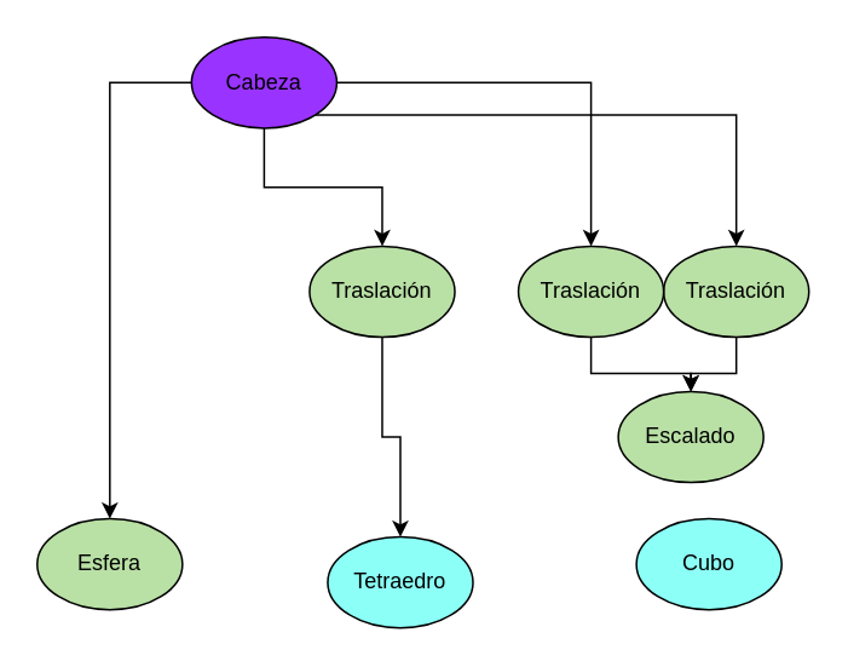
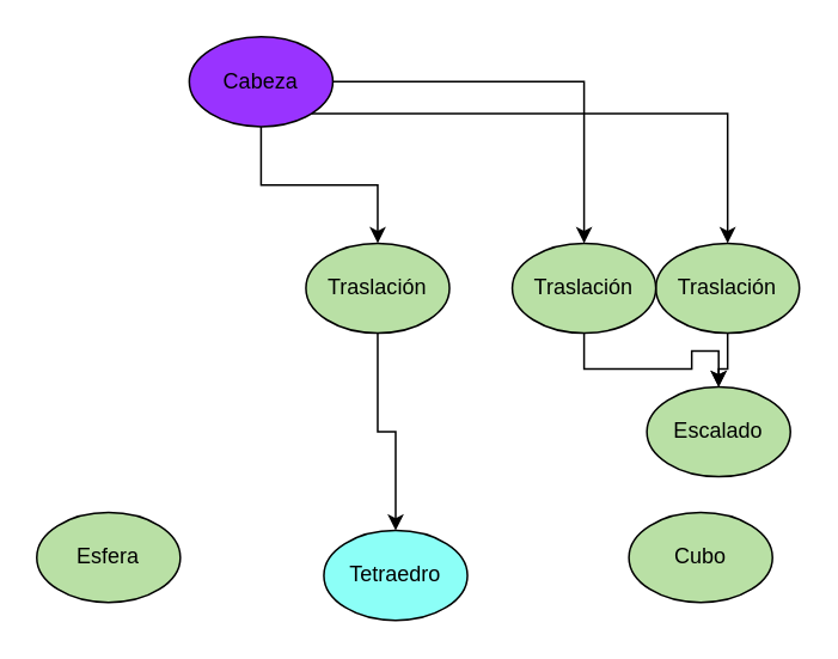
  <mxCell id="0" />
  <mxCell id="1" parent="0" />
  <mxCell id="2" style="edgeStyle=orthogonalEdgeStyle;rounded=0;orthogonalLoop=1;jettySize=auto;html=1;exitX=0.5;exitY=1;exitDx=0;exitDy=0;" edge="1" parent="1" source="6" target="15"><mxGeometry relative="1" as="geometry" /></mxCell>
  <mxCell id="3" style="edgeStyle=orthogonalEdgeStyle;rounded=0;orthogonalLoop=1;jettySize=auto;html=1;exitX=1;exitY=0.5;exitDx=0;exitDy=0;entryX=0.5;entryY=0;entryDx=0;entryDy=0;" edge="1" parent="1" source="6" target="13"><mxGeometry relative="1" as="geometry" /></mxCell>
  <mxCell id="4" style="edgeStyle=orthogonalEdgeStyle;rounded=0;orthogonalLoop=1;jettySize=auto;html=1;exitX=1;exitY=1;exitDx=0;exitDy=0;entryX=0.5;entryY=0;entryDx=0;entryDy=0;" edge="1" parent="1" source="6" target="11"><mxGeometry relative="1" as="geometry" /></mxCell>
- <mxCell id="5" style="edgeStyle=orthogonalEdgeStyle;rounded=0;orthogonalLoop=1;jettySize=auto;html=1;exitX=0;exitY=0.5;exitDx=0;exitDy=0;" edge="1" parent="1" source="6" target="7"><mxGeometry relative="1" as="geometry" /></mxCell>
  <mxCell id="6" value="Cabeza" style="ellipse;whiteSpace=wrap;html=1;fillColor=#9933FF;" vertex="1" parent="1"><mxGeometry x="105" y="20" width="80" height="50" as="geometry" /></mxCell>
  <mxCell id="7" value="Esfera" style="ellipse;whiteSpace=wrap;html=1;fillColor=#b9e0a5;" vertex="1" parent="1"><mxGeometry x="20" y="285" width="80" height="50" as="geometry" /></mxCell>
  <mxCell id="8" value="Tetraedro" style="ellipse;whiteSpace=wrap;html=1;fillColor=#8CFFF7;" vertex="1" parent="1"><mxGeometry x="180" y="295" width="80" height="50" as="geometry" /></mxCell>
- <mxCell id="9" value="Cubo" style="ellipse;whiteSpace=wrap;html=1;fillColor=#8CFFF7;" vertex="1" parent="1"><mxGeometry x="350" y="285" width="80" height="50" as="geometry" /></mxCell>
+ <mxCell id="9" value="Cubo" style="ellipse;whiteSpace=wrap;html=1;fillColor=#b9e0a5;" vertex="1" parent="1"><mxGeometry x="350" y="285" width="80" height="50" as="geometry" /></mxCell>
  <mxCell id="10" style="edgeStyle=orthogonalEdgeStyle;rounded=0;orthogonalLoop=1;jettySize=auto;html=1;exitX=0.5;exitY=1;exitDx=0;exitDy=0;" edge="1" parent="1" source="11" target="16"><mxGeometry relative="1" as="geometry" /></mxCell>
  <mxCell id="11" value="Traslación" style="ellipse;whiteSpace=wrap;html=1;fillColor=#B9E0A5;" vertex="1" parent="1"><mxGeometry x="365" y="135" width="80" height="50" as="geometry" /></mxCell>
  <mxCell id="12" value="" style="edgeStyle=orthogonalEdgeStyle;rounded=0;orthogonalLoop=1;jettySize=auto;html=1;" edge="1" parent="1" source="13" target="16"><mxGeometry relative="1" as="geometry" /></mxCell>
  <mxCell id="13" value="Traslación" style="ellipse;whiteSpace=wrap;html=1;fillColor=#B9E0A5;" vertex="1" parent="1"><mxGeometry x="285" y="135" width="80" height="50" as="geometry" /></mxCell>
  <mxCell id="14" style="edgeStyle=orthogonalEdgeStyle;rounded=0;orthogonalLoop=1;jettySize=auto;html=1;exitX=0.5;exitY=1;exitDx=0;exitDy=0;" edge="1" parent="1" source="15" target="8"><mxGeometry relative="1" as="geometry" /></mxCell>
  <mxCell id="15" value="Traslación" style="ellipse;whiteSpace=wrap;html=1;fillColor=#B9E0A5;" vertex="1" parent="1"><mxGeometry x="170" y="135" width="80" height="50" as="geometry" /></mxCell>
- <mxCell id="16" value="Escalado" style="ellipse;whiteSpace=wrap;html=1;fillColor=#B9E0A5;" vertex="1" parent="1"><mxGeometry x="340" y="215" width="80" height="50" as="geometry" /></mxCell>
+ <mxCell id="16" value="Escalado" style="ellipse;whiteSpace=wrap;html=1;fillColor=#B9E0A5;" vertex="1" parent="1"><mxGeometry x="360" y="215" width="80" height="50" as="geometry" /></mxCell>
